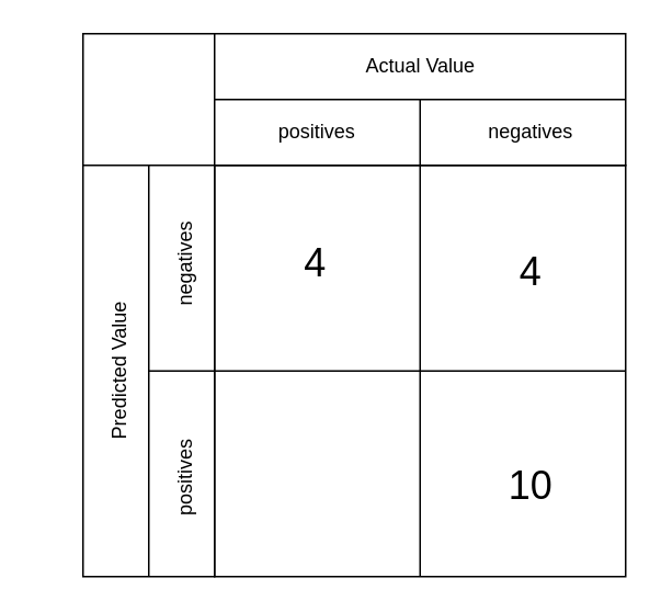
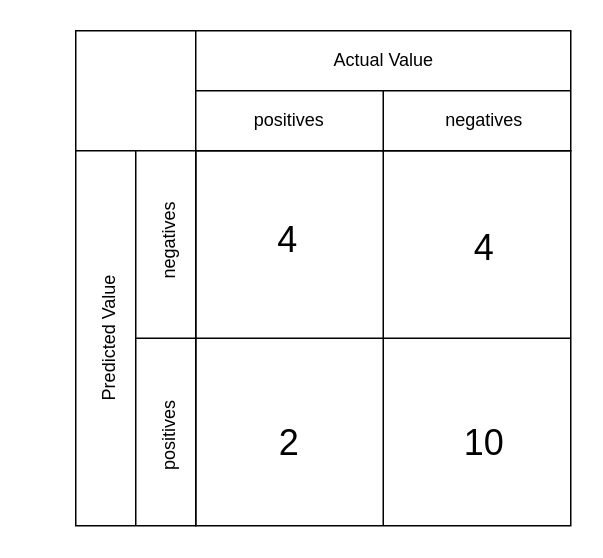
  <mxCell id="0" style=";html=1;" />
  <mxCell id="1" style=";html=1;" parent="0" />
  <mxCell id="2" value="" style="rounded=0;whiteSpace=wrap;html=1;" vertex="1" parent="1"><mxGeometry x="130" y="100" width="250" height="250" as="geometry" /></mxCell>
  <mxCell id="3" value="" style="rounded=0;whiteSpace=wrap;html=1;" vertex="1" parent="1"><mxGeometry x="50" y="20" width="330" height="80" as="geometry" /></mxCell>
  <mxCell id="4" value="" style="rounded=0;whiteSpace=wrap;html=1;" vertex="1" parent="1"><mxGeometry x="50" y="100" width="80" height="250" as="geometry" /></mxCell>
  <mxCell id="5" value="" style="endArrow=none;html=1;" edge="1" parent="1"><mxGeometry width="50" height="50" relative="1" as="geometry"><mxPoint x="130" y="100" as="sourcePoint" /><mxPoint x="130" y="20" as="targetPoint" /></mxGeometry></mxCell>
  <mxCell id="6" value="" style="endArrow=none;html=1;exitX=1;exitY=0.5;exitDx=0;exitDy=0;" edge="1" parent="1" source="3"><mxGeometry width="50" height="50" relative="1" as="geometry"><mxPoint x="430" y="190" as="sourcePoint" /><mxPoint x="130" y="60" as="targetPoint" /></mxGeometry></mxCell>
  <mxCell id="7" value="" style="endArrow=none;html=1;entryX=0.5;entryY=0;entryDx=0;entryDy=0;exitX=0.5;exitY=1;exitDx=0;exitDy=0;" edge="1" parent="1" source="4" target="4"><mxGeometry width="50" height="50" relative="1" as="geometry"><mxPoint x="430" y="190" as="sourcePoint" /><mxPoint x="480" y="140" as="targetPoint" /></mxGeometry></mxCell>
  <mxCell id="8" value="" style="endArrow=none;html=1;exitX=0.5;exitY=0;exitDx=0;exitDy=0;entryX=0.5;entryY=1;entryDx=0;entryDy=0;" edge="1" parent="1" source="2" target="2"><mxGeometry width="50" height="50" relative="1" as="geometry"><mxPoint x="430" y="190" as="sourcePoint" /><mxPoint x="480" y="140" as="targetPoint" /></mxGeometry></mxCell>
  <mxCell id="9" value="" style="endArrow=none;html=1;exitX=0;exitY=0.5;exitDx=0;exitDy=0;entryX=1;entryY=0.5;entryDx=0;entryDy=0;" edge="1" parent="1" source="2" target="2"><mxGeometry width="50" height="50" relative="1" as="geometry"><mxPoint x="430" y="190" as="sourcePoint" /><mxPoint x="480" y="140" as="targetPoint" /></mxGeometry></mxCell>
  <mxCell id="10" value="Actual Value" style="text;html=1;strokeColor=none;fillColor=none;align=center;verticalAlign=middle;whiteSpace=wrap;rounded=0;" vertex="1" parent="1"><mxGeometry x="202.5" y="30" width="105" height="20" as="geometry" /></mxCell>
  <mxCell id="11" value="positives" style="text;html=1;strokeColor=none;fillColor=none;align=center;verticalAlign=middle;whiteSpace=wrap;rounded=0;" vertex="1" parent="1"><mxGeometry x="140" y="70" width="105" height="20" as="geometry" /></mxCell>
  <mxCell id="12" value="" style="endArrow=none;html=1;" edge="1" parent="1"><mxGeometry width="50" height="50" relative="1" as="geometry"><mxPoint x="255" y="100" as="sourcePoint" /><mxPoint x="255" y="60" as="targetPoint" /></mxGeometry></mxCell>
  <mxCell id="13" value="" style="endArrow=none;html=1;exitX=0;exitY=0.5;exitDx=0;exitDy=0;" edge="1" parent="1" source="2"><mxGeometry width="50" height="50" relative="1" as="geometry"><mxPoint x="310" y="200" as="sourcePoint" /><mxPoint x="90" y="225" as="targetPoint" /></mxGeometry></mxCell>
  <mxCell id="14" value="negatives" style="text;html=1;strokeColor=none;fillColor=none;align=center;verticalAlign=middle;whiteSpace=wrap;rounded=0;" vertex="1" parent="1"><mxGeometry x="270" y="70" width="105" height="20" as="geometry" /></mxCell>
  <mxCell id="15" value="Predicted Value" style="text;html=1;strokeColor=none;fillColor=none;align=center;verticalAlign=middle;whiteSpace=wrap;rounded=0;rotation=-90;" vertex="1" parent="1"><mxGeometry x="20" y="215" width="105" height="20" as="geometry" /></mxCell>
  <mxCell id="16" value="positives" style="text;html=1;strokeColor=none;fillColor=none;align=center;verticalAlign=middle;whiteSpace=wrap;rounded=0;rotation=-90;" vertex="1" parent="1"><mxGeometry x="60" y="280" width="105" height="20" as="geometry" /></mxCell>
  <mxCell id="17" value="negatives" style="text;html=1;strokeColor=none;fillColor=none;align=center;verticalAlign=middle;whiteSpace=wrap;rounded=0;rotation=-90;" vertex="1" parent="1"><mxGeometry x="60" y="150" width="105" height="20" as="geometry" /></mxCell>
  <mxCell id="18" value="&lt;font style=&quot;font-size: 24px&quot;&gt;4&lt;/font&gt;" style="text;html=1;strokeColor=none;fillColor=none;align=center;verticalAlign=middle;whiteSpace=wrap;rounded=0;" vertex="1" parent="1"><mxGeometry x="165" y="145" width="52.5" height="30" as="geometry" /></mxCell>
  <mxCell id="19" value="&lt;font style=&quot;font-size: 24px&quot;&gt;4&lt;/font&gt;" style="text;html=1;strokeColor=none;fillColor=none;align=center;verticalAlign=middle;whiteSpace=wrap;rounded=0;" vertex="1" parent="1"><mxGeometry x="296.25" y="150" width="52.5" height="30" as="geometry" /></mxCell>
+ <mxCell id="20" value="&lt;font style=&quot;font-size: 24px&quot;&gt;2&lt;/font&gt;" style="text;html=1;strokeColor=none;fillColor=none;align=center;verticalAlign=middle;whiteSpace=wrap;rounded=0;" vertex="1" parent="1"><mxGeometry x="166.25" y="280" width="52.5" height="30" as="geometry" /></mxCell>
  <mxCell id="21" value="&lt;font style=&quot;font-size: 24px&quot;&gt;10&lt;/font&gt;" style="text;html=1;strokeColor=none;fillColor=none;align=center;verticalAlign=middle;whiteSpace=wrap;rounded=0;" vertex="1" parent="1"><mxGeometry x="296.25" y="280" width="52.5" height="30" as="geometry" /></mxCell>
